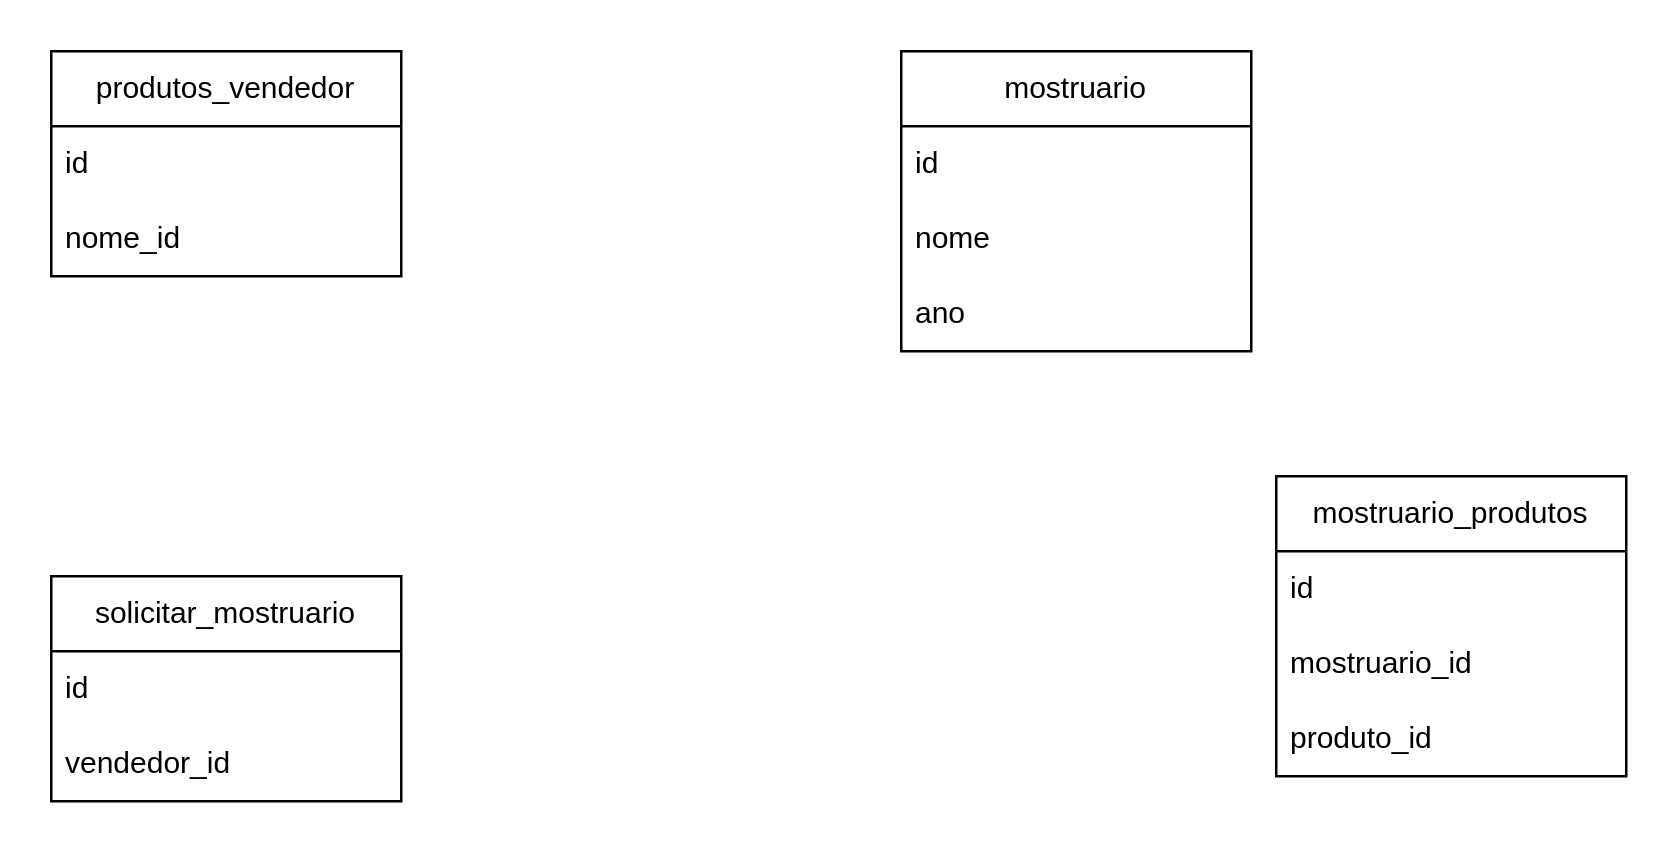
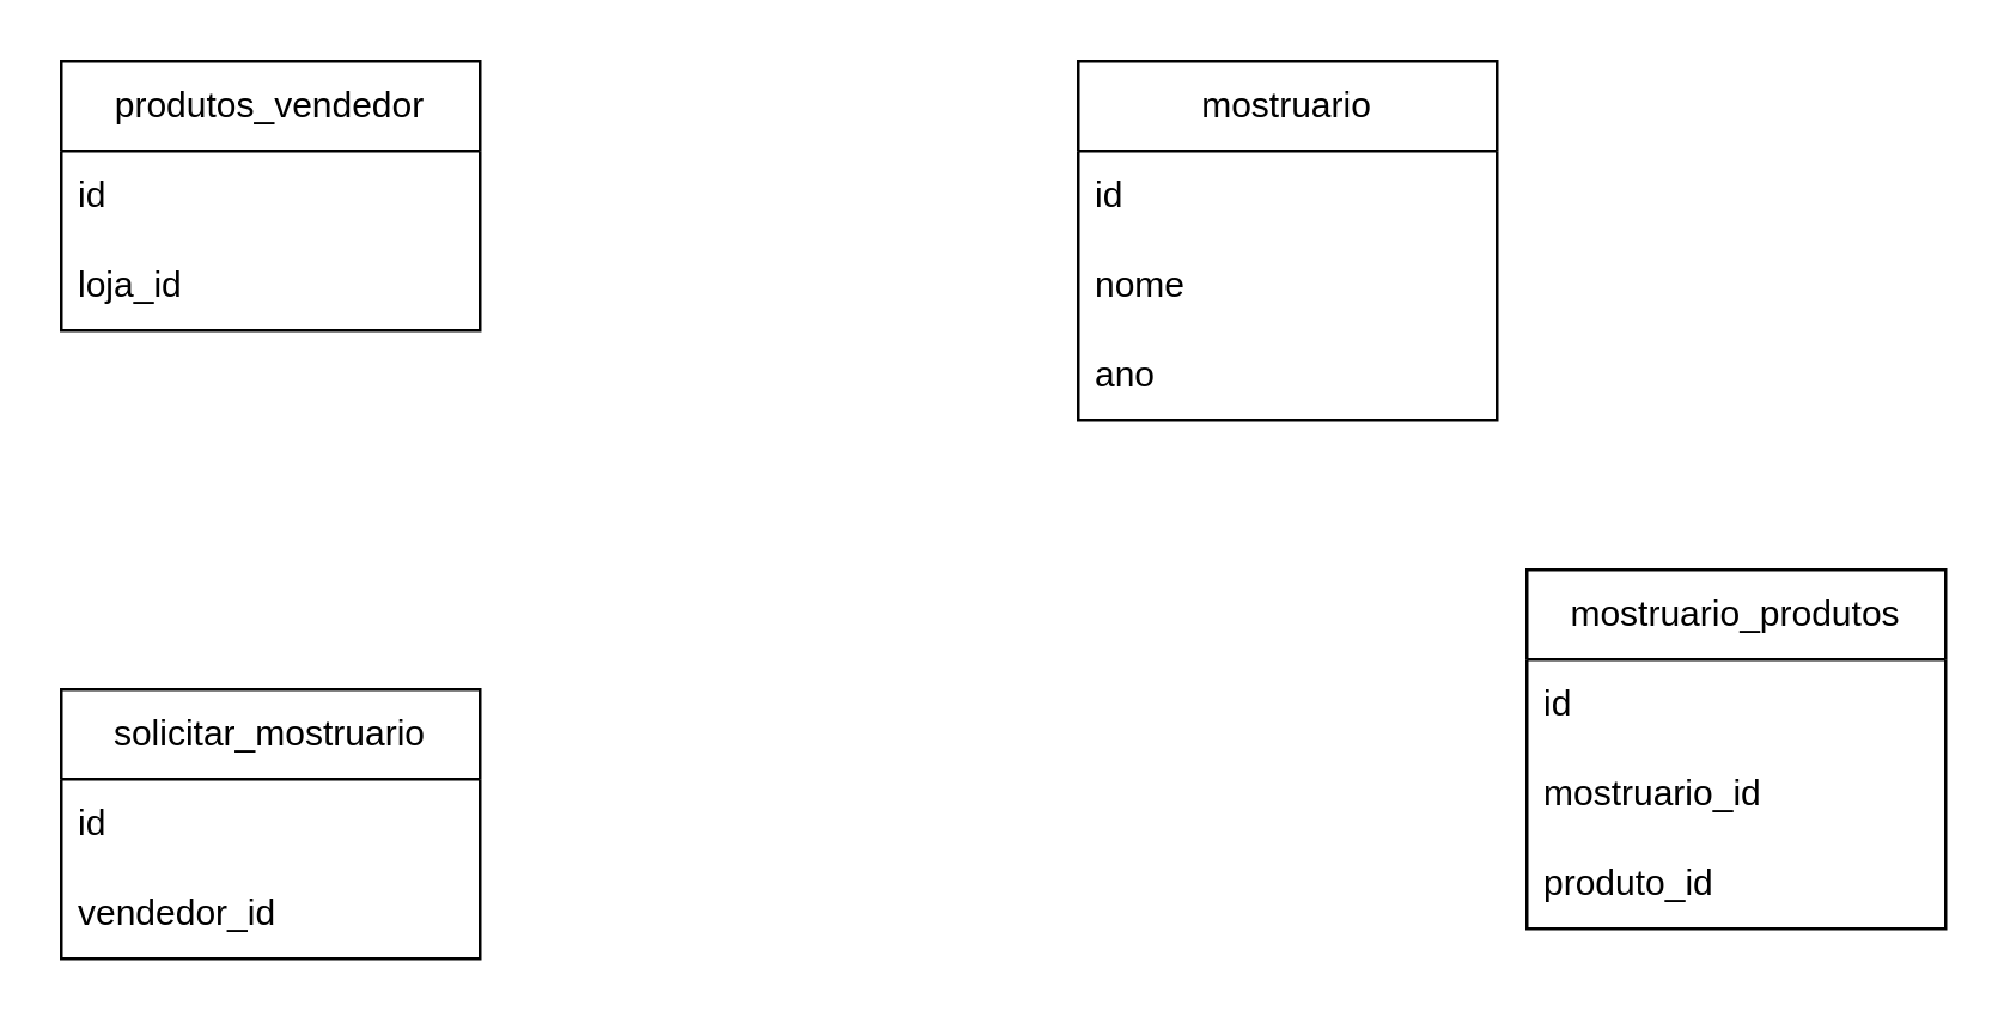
  <mxCell id="0" />
  <mxCell id="1" parent="0" />
  <mxCell id="2" value="produtos_vendedor" style="swimlane;fontStyle=0;childLayout=stackLayout;horizontal=1;startSize=30;horizontalStack=0;resizeParent=1;resizeParentMax=0;resizeLast=0;collapsible=1;marginBottom=0;whiteSpace=wrap;html=1;" vertex="1" parent="1"><mxGeometry x="20" y="20" width="140" height="90" as="geometry" /></mxCell>
  <mxCell id="3" value="id" style="text;strokeColor=none;fillColor=none;align=left;verticalAlign=middle;spacingLeft=4;spacingRight=4;overflow=hidden;points=[[0,0.5],[1,0.5]];portConstraint=eastwest;rotatable=0;whiteSpace=wrap;html=1;" vertex="1" parent="2"><mxGeometry y="30" width="140" height="30" as="geometry" /></mxCell>
- <mxCell id="4" value="nome_id" style="text;strokeColor=none;fillColor=none;align=left;verticalAlign=middle;spacingLeft=4;spacingRight=4;overflow=hidden;points=[[0,0.5],[1,0.5]];portConstraint=eastwest;rotatable=0;whiteSpace=wrap;html=1;" vertex="1" parent="2"><mxGeometry y="60" width="140" height="30" as="geometry" /></mxCell>
+ <mxCell id="4" value="loja_id" style="text;strokeColor=none;fillColor=none;align=left;verticalAlign=middle;spacingLeft=4;spacingRight=4;overflow=hidden;points=[[0,0.5],[1,0.5]];portConstraint=eastwest;rotatable=0;whiteSpace=wrap;html=1;" vertex="1" parent="2"><mxGeometry y="60" width="140" height="30" as="geometry" /></mxCell>
  <mxCell id="5" value="mostruario" style="swimlane;fontStyle=0;childLayout=stackLayout;horizontal=1;startSize=30;horizontalStack=0;resizeParent=1;resizeParentMax=0;resizeLast=0;collapsible=1;marginBottom=0;whiteSpace=wrap;html=1;" vertex="1" parent="1"><mxGeometry x="360" y="20" width="140" height="120" as="geometry" /></mxCell>
  <mxCell id="6" value="id" style="text;strokeColor=none;fillColor=none;align=left;verticalAlign=middle;spacingLeft=4;spacingRight=4;overflow=hidden;points=[[0,0.5],[1,0.5]];portConstraint=eastwest;rotatable=0;whiteSpace=wrap;html=1;" vertex="1" parent="5"><mxGeometry y="30" width="140" height="30" as="geometry" /></mxCell>
  <mxCell id="7" value="nome" style="text;strokeColor=none;fillColor=none;align=left;verticalAlign=middle;spacingLeft=4;spacingRight=4;overflow=hidden;points=[[0,0.5],[1,0.5]];portConstraint=eastwest;rotatable=0;whiteSpace=wrap;html=1;" vertex="1" parent="5"><mxGeometry y="60" width="140" height="30" as="geometry" /></mxCell>
  <mxCell id="8" value="ano" style="text;strokeColor=none;fillColor=none;align=left;verticalAlign=middle;spacingLeft=4;spacingRight=4;overflow=hidden;points=[[0,0.5],[1,0.5]];portConstraint=eastwest;rotatable=0;whiteSpace=wrap;html=1;" vertex="1" parent="5"><mxGeometry y="90" width="140" height="30" as="geometry" /></mxCell>
  <mxCell id="9" value="mostruario_produtos&lt;br&gt;" style="swimlane;fontStyle=0;childLayout=stackLayout;horizontal=1;startSize=30;horizontalStack=0;resizeParent=1;resizeParentMax=0;resizeLast=0;collapsible=1;marginBottom=0;whiteSpace=wrap;html=1;" vertex="1" parent="1"><mxGeometry x="510" y="190" width="140" height="120" as="geometry" /></mxCell>
  <mxCell id="10" value="id" style="text;strokeColor=none;fillColor=none;align=left;verticalAlign=middle;spacingLeft=4;spacingRight=4;overflow=hidden;points=[[0,0.5],[1,0.5]];portConstraint=eastwest;rotatable=0;whiteSpace=wrap;html=1;" vertex="1" parent="9"><mxGeometry y="30" width="140" height="30" as="geometry" /></mxCell>
  <mxCell id="11" value="mostruario_id" style="text;strokeColor=none;fillColor=none;align=left;verticalAlign=middle;spacingLeft=4;spacingRight=4;overflow=hidden;points=[[0,0.5],[1,0.5]];portConstraint=eastwest;rotatable=0;whiteSpace=wrap;html=1;" vertex="1" parent="9"><mxGeometry y="60" width="140" height="30" as="geometry" /></mxCell>
  <mxCell id="12" value="produto_id" style="text;strokeColor=none;fillColor=none;align=left;verticalAlign=middle;spacingLeft=4;spacingRight=4;overflow=hidden;points=[[0,0.5],[1,0.5]];portConstraint=eastwest;rotatable=0;whiteSpace=wrap;html=1;" vertex="1" parent="9"><mxGeometry y="90" width="140" height="30" as="geometry" /></mxCell>
  <mxCell id="13" value="solicitar_mostruario" style="swimlane;fontStyle=0;childLayout=stackLayout;horizontal=1;startSize=30;horizontalStack=0;resizeParent=1;resizeParentMax=0;resizeLast=0;collapsible=1;marginBottom=0;whiteSpace=wrap;html=1;" vertex="1" parent="1"><mxGeometry x="20" y="230" width="140" height="90" as="geometry" /></mxCell>
  <mxCell id="14" value="id" style="text;strokeColor=none;fillColor=none;align=left;verticalAlign=middle;spacingLeft=4;spacingRight=4;overflow=hidden;points=[[0,0.5],[1,0.5]];portConstraint=eastwest;rotatable=0;whiteSpace=wrap;html=1;" vertex="1" parent="13"><mxGeometry y="30" width="140" height="30" as="geometry" /></mxCell>
  <mxCell id="15" value="vendedor_id" style="text;strokeColor=none;fillColor=none;align=left;verticalAlign=middle;spacingLeft=4;spacingRight=4;overflow=hidden;points=[[0,0.5],[1,0.5]];portConstraint=eastwest;rotatable=0;whiteSpace=wrap;html=1;" vertex="1" parent="13"><mxGeometry y="60" width="140" height="30" as="geometry" /></mxCell>
